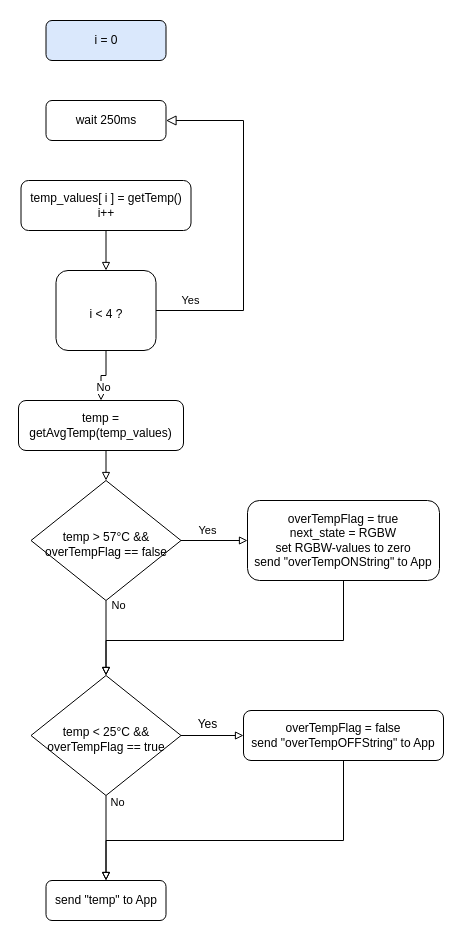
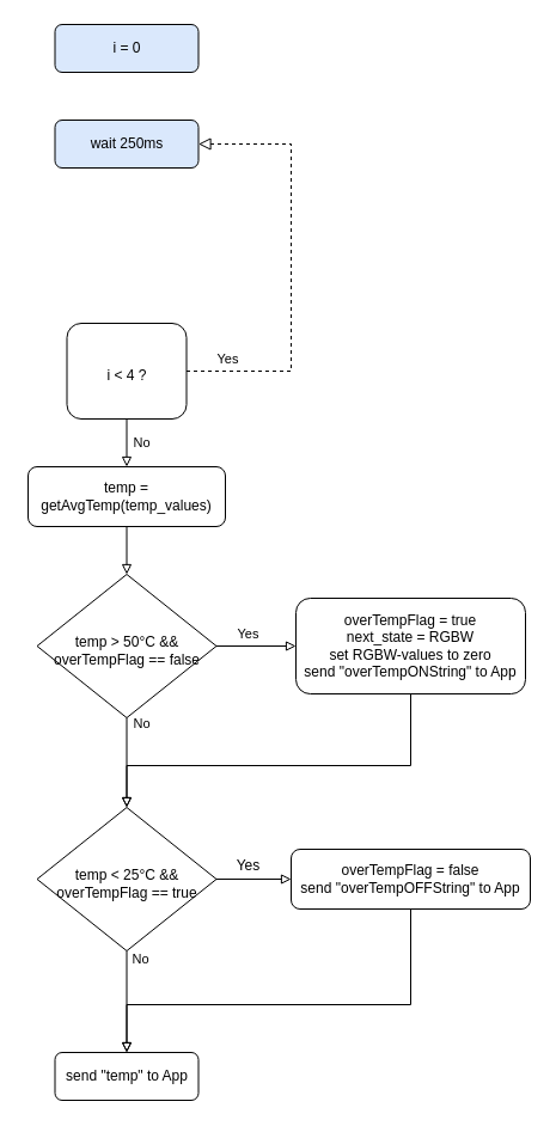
  <mxCell id="0" />
  <mxCell id="1" parent="0" />
- <mxCell id="2" value="Yes" style="edgeStyle=orthogonalEdgeStyle;rounded=0;html=1;jettySize=auto;orthogonalLoop=1;fontSize=11;endArrow=block;endFill=0;endSize=8;strokeWidth=1;shadow=0;labelBackgroundColor=none;entryX=1;entryY=0.5;entryDx=0;entryDy=0;exitX=1;exitY=0.5;exitDx=0;exitDy=0;" parent="1" source="4" target="8" edge="1"><mxGeometry x="-0.806" y="10" relative="1" as="geometry"><mxPoint as="offset" /><mxPoint x="243" y="160" as="targetPoint" /><Array as="points"><mxPoint x="243" y="310" /><mxPoint x="243" y="120" /></Array></mxGeometry></mxCell>
+ <mxCell id="2" value="Yes" style="edgeStyle=orthogonalEdgeStyle;rounded=0;html=1;jettySize=auto;orthogonalLoop=1;fontSize=11;endArrow=block;endFill=0;endSize=8;strokeWidth=1;shadow=0;labelBackgroundColor=none;entryX=1;entryY=0.5;entryDx=0;entryDy=0;exitX=1;exitY=0.5;exitDx=0;exitDy=0;dashed=1;" parent="1" source="4" target="8" edge="1"><mxGeometry x="-0.806" y="10" relative="1" as="geometry"><mxPoint as="offset" /><mxPoint x="243" y="160" as="targetPoint" /><Array as="points"><mxPoint x="243" y="310" /><mxPoint x="243" y="120" /></Array></mxGeometry></mxCell>
  <mxCell id="3" value="No" style="edgeStyle=orthogonalEdgeStyle;rounded=0;orthogonalLoop=1;jettySize=auto;html=1;exitX=0.5;exitY=1;exitDx=0;exitDy=0;entryX=0.5;entryY=0;entryDx=0;entryDy=0;endArrow=block;endFill=0;" parent="1" source="4" target="6" edge="1"><mxGeometry x="0.007" y="12" relative="1" as="geometry"><mxPoint as="offset" /></mxGeometry></mxCell>
  <mxCell id="4" value="i &amp;lt; 4 ?" style="whiteSpace=wrap;html=1;shadow=0;fontFamily=Helvetica;fontSize=12;align=center;strokeWidth=1;spacing=6;spacingTop=8;rounded=1;" parent="1" vertex="1"><mxGeometry x="55.5" y="270" width="100" height="80" as="geometry" /></mxCell>
  <mxCell id="5" style="edgeStyle=orthogonalEdgeStyle;rounded=0;orthogonalLoop=1;jettySize=auto;html=1;exitX=0.5;exitY=1;exitDx=0;exitDy=0;entryX=0.5;entryY=0;entryDx=0;entryDy=0;endArrow=block;endFill=0;" parent="1" source="6" target="13" edge="1"><mxGeometry relative="1" as="geometry" /></mxCell>
- <mxCell id="6" value="temp = getAvgTemp(temp_values)" style="rounded=1;whiteSpace=wrap;html=1;fontSize=12;glass=0;strokeWidth=1;shadow=0;" parent="1" vertex="1"><mxGeometry x="18" y="400" width="165" height="50" as="geometry" /></mxCell>
+ <mxCell id="6" value="temp = getAvgTemp(temp_values)" style="rounded=1;whiteSpace=wrap;html=1;fontSize=12;glass=0;strokeWidth=1;shadow=0;" parent="1" vertex="1"><mxGeometry x="23" y="390" width="165" height="50" as="geometry" /></mxCell>
  <mxCell id="7" value="i = 0" style="rounded=1;whiteSpace=wrap;html=1;fontSize=12;glass=0;strokeWidth=1;shadow=0;fillColor=#dae8fc;" parent="1" vertex="1"><mxGeometry x="45.5" y="20" width="120" height="40" as="geometry" /></mxCell>
- <mxCell id="8" value="wait 250ms" style="rounded=1;whiteSpace=wrap;html=1;fontSize=12;glass=0;strokeWidth=1;shadow=0;" parent="1" vertex="1"><mxGeometry x="45.5" y="100" width="120" height="40" as="geometry" /></mxCell>
- <mxCell id="9" style="edgeStyle=orthogonalEdgeStyle;rounded=0;orthogonalLoop=1;jettySize=auto;html=1;exitX=0.5;exitY=1;exitDx=0;exitDy=0;entryX=0.5;entryY=0;entryDx=0;entryDy=0;endArrow=block;endFill=0;" parent="1" source="10" target="4" edge="1"><mxGeometry relative="1" as="geometry" /></mxCell>
- <mxCell id="10" value="temp_values[ i ] = getTemp()&lt;br&gt;i++" style="rounded=1;whiteSpace=wrap;html=1;fontSize=12;glass=0;strokeWidth=1;shadow=0;align=center;" parent="1" vertex="1"><mxGeometry x="20.5" y="180" width="170" height="50" as="geometry" /></mxCell>
+ <mxCell id="8" value="wait 250ms" style="rounded=1;whiteSpace=wrap;html=1;fontSize=12;glass=0;strokeWidth=1;shadow=0;fillColor=#dae8fc;" parent="1" vertex="1"><mxGeometry x="45.5" y="100" width="120" height="40" as="geometry" /></mxCell>
  <mxCell id="11" value="No" style="edgeStyle=orthogonalEdgeStyle;rounded=0;orthogonalLoop=1;jettySize=auto;html=1;exitX=0.5;exitY=1;exitDx=0;exitDy=0;endArrow=block;endFill=0;entryX=0.5;entryY=0;entryDx=0;entryDy=0;" parent="1" source="13" target="20" edge="1"><mxGeometry x="-0.878" y="12" relative="1" as="geometry"><mxPoint x="106" y="700" as="targetPoint" /><Array as="points" /><mxPoint as="offset" /></mxGeometry></mxCell>
  <mxCell id="12" value="Yes" style="edgeStyle=orthogonalEdgeStyle;rounded=0;orthogonalLoop=1;jettySize=auto;html=1;exitX=1;exitY=0.5;exitDx=0;exitDy=0;entryX=0;entryY=0.5;entryDx=0;entryDy=0;endArrow=block;endFill=0;" parent="1" source="13" target="15" edge="1"><mxGeometry x="-0.206" y="10" relative="1" as="geometry"><mxPoint as="offset" /></mxGeometry></mxCell>
- <mxCell id="13" value="temp &amp;gt; 57°C &amp;amp;&amp;amp; overTempFlag == false" style="rhombus;whiteSpace=wrap;html=1;shadow=0;fontFamily=Helvetica;fontSize=12;align=center;strokeWidth=1;spacing=6;spacingTop=8;" parent="1" vertex="1"><mxGeometry x="30.5" y="480" width="150" height="120" as="geometry" /></mxCell>
+ <mxCell id="13" value="temp &amp;gt; 50°C &amp;amp;&amp;amp; overTempFlag == false" style="rhombus;whiteSpace=wrap;html=1;shadow=0;fontFamily=Helvetica;fontSize=12;align=center;strokeWidth=1;spacing=6;spacingTop=8;" parent="1" vertex="1"><mxGeometry x="30.5" y="480" width="150" height="120" as="geometry" /></mxCell>
  <mxCell id="14" style="edgeStyle=orthogonalEdgeStyle;rounded=0;orthogonalLoop=1;jettySize=auto;html=1;exitX=0.5;exitY=1;exitDx=0;exitDy=0;endArrow=block;endFill=0;entryX=0.5;entryY=0;entryDx=0;entryDy=0;" parent="1" source="15" target="20" edge="1"><mxGeometry relative="1" as="geometry"><mxPoint x="106" y="700" as="targetPoint" /><Array as="points"><mxPoint x="343" y="640" /><mxPoint x="106" y="640" /></Array></mxGeometry></mxCell>
  <mxCell id="15" value="overTempFlag = true&lt;br&gt;next_state = RGBW&lt;br&gt;set RGBW-values to zero&lt;br&gt;send &quot;overTempONString&quot; to App" style="rounded=1;whiteSpace=wrap;html=1;fontSize=12;glass=0;strokeWidth=1;shadow=0;" parent="1" vertex="1"><mxGeometry x="247" y="500" width="192" height="80" as="geometry" /></mxCell>
  <mxCell id="16" value="send &quot;temp&quot; to App" style="rounded=1;whiteSpace=wrap;html=1;fontSize=12;glass=0;strokeWidth=1;shadow=0;" parent="1" vertex="1"><mxGeometry x="45.5" y="880" width="120" height="40" as="geometry" /></mxCell>
  <mxCell id="17" value="" style="edgeStyle=orthogonalEdgeStyle;rounded=0;orthogonalLoop=1;jettySize=auto;html=1;exitX=1;exitY=0.5;exitDx=0;exitDy=0;entryX=0;entryY=0.5;entryDx=0;entryDy=0;endArrow=block;endFill=0;spacing=2;" parent="1" source="20" target="22" edge="1"><mxGeometry x="-0.153" y="15" relative="1" as="geometry"><mxPoint as="offset" /></mxGeometry></mxCell>
  <mxCell id="18" value="Yes" style="text;html=1;resizable=0;points=[];align=center;verticalAlign=top;labelBackgroundColor=#ffffff;" parent="17" vertex="1" connectable="0"><mxGeometry x="-0.256" y="1" relative="1" as="geometry"><mxPoint x="3" y="-24" as="offset" /></mxGeometry></mxCell>
  <mxCell id="19" value="No" style="edgeStyle=orthogonalEdgeStyle;rounded=0;orthogonalLoop=1;jettySize=auto;html=1;exitX=0.5;exitY=1;exitDx=0;exitDy=0;entryX=0.5;entryY=0;entryDx=0;entryDy=0;endArrow=block;endFill=0;" parent="1" source="20" target="16" edge="1"><mxGeometry x="-0.847" y="11" relative="1" as="geometry"><mxPoint as="offset" /></mxGeometry></mxCell>
  <mxCell id="20" value="temp &amp;lt; 25°C &amp;amp;&amp;amp; overTempFlag == true" style="rhombus;whiteSpace=wrap;html=1;shadow=0;fontFamily=Helvetica;fontSize=12;align=center;strokeWidth=1;spacing=6;spacingTop=8;" parent="1" vertex="1"><mxGeometry x="30.5" y="675" width="150" height="120" as="geometry" /></mxCell>
  <mxCell id="21" style="edgeStyle=orthogonalEdgeStyle;rounded=0;orthogonalLoop=1;jettySize=auto;html=1;exitX=0.5;exitY=1;exitDx=0;exitDy=0;entryX=0.5;entryY=0;entryDx=0;entryDy=0;endArrow=block;endFill=0;" parent="1" source="22" target="16" edge="1"><mxGeometry relative="1" as="geometry"><Array as="points"><mxPoint x="343" y="840" /><mxPoint x="106" y="840" /></Array></mxGeometry></mxCell>
  <mxCell id="22" value="overTempFlag = false&lt;br&gt;send &quot;overTempOFFString&quot; to App" style="rounded=1;whiteSpace=wrap;html=1;fontSize=12;glass=0;strokeWidth=1;shadow=0;" parent="1" vertex="1"><mxGeometry x="243" y="710" width="200" height="50" as="geometry" /></mxCell>
